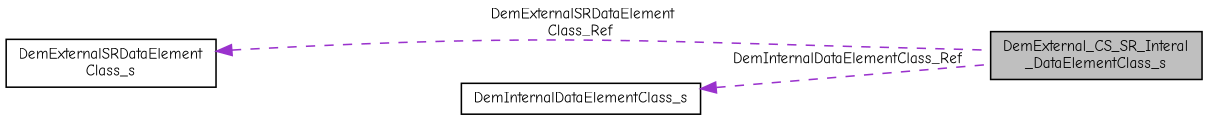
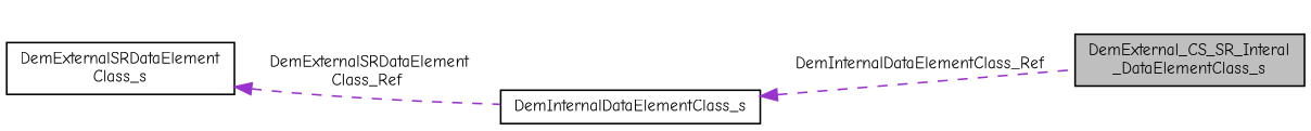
  digraph {
    fontname="Comic Neue"
    rankdir=LR
    node [color=black fillcolor=white fontname="Comic Neue" fontsize=10 shape=record style=filled]
    edge [color=darkorchid3 dir=back fontname="Comic Neue" fontsize=10 labelfontname=Helvetica labelfontsize=10 style=dashed]
    n1 [fillcolor=grey75 fontcolor=black height=0.2 label="DemExternal_CS_SR_Interal\l_DataElementClass_s" width=0.4]
    n2 [height=0.2 label="DemExternalSRDataElement\lClass_s" width=0.4]
    n3 [height=0.2 label=DemInternalDataElementClass_s width=0.4]
-   n2 -> n1 [label=" DemExternalSRDataElement\lClass_Ref"]
+   n2 -> n3 [label=" DemExternalSRDataElement\lClass_Ref"]
    n3 -> n1 [label=" DemInternalDataElementClass_Ref"]
  }
